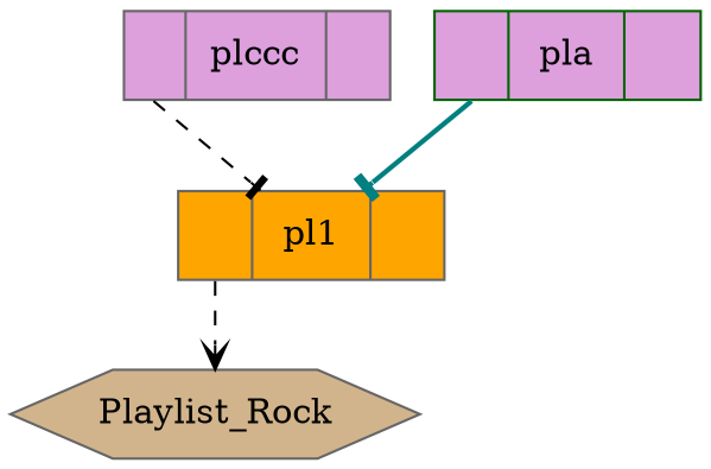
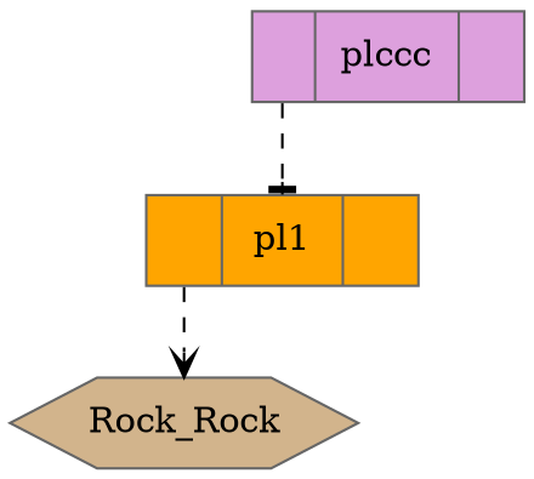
  digraph {
    rankdir=TB
    splines=line
    node [color=gray40 fillcolor=plum shape=record style=filled]
    edge [arrowhead=tee color=black style=dashed tailport=C0]
    n1 [height=0.5 label="<C0>|plccc|<C1>" width=1.5]
    n2 [fillcolor=orange height=0.5 label="<C0>|pl1|<C1>" width=1.5]
-   n3 [color=darkgreen height=0.5 label="<C0>|pla|<C1>" width=1.5]
-   n4 [fillcolor=tan height=0.5 label=Playlist_Rock shape=hexagon width=1.5]
+   n4 [fillcolor=tan height=0.5 label=Rock_Rock shape=hexagon width=1.5]
    n1 -> n2
    n2 -> n4 [arrowhead=vee]
-   n3 -> n2 [color=teal style=bold]
  }
